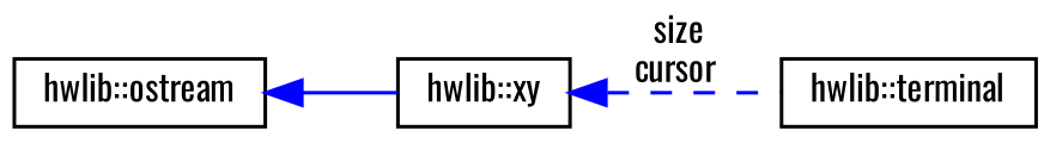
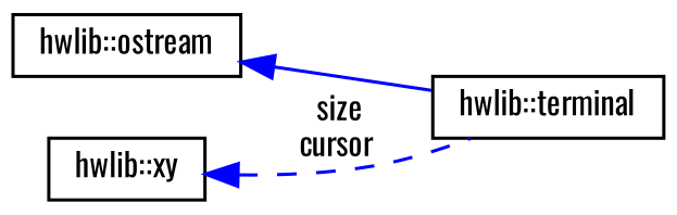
  digraph {
    fontname=Oswald
    rankdir=LR
    node [color=black fillcolor=white fontname=Oswald fontsize=10 shape=record style=filled]
    edge [color=blue dir=back fontname=Oswald fontsize=10 labelfontname=Helvetica labelfontsize=10]
    n1 [height=0.2 label="hwlib::terminal" width=0.4]
    n2 [height=0.2 label="hwlib::ostream" width=0.4]
    n3 [height=0.2 label="hwlib::xy" width=0.4]
-   n2 -> n3 [style=solid]
+   n2 -> n1 [style=solid]
    n3 -> n1 [label=" size\ncursor" style=dashed]
  }
